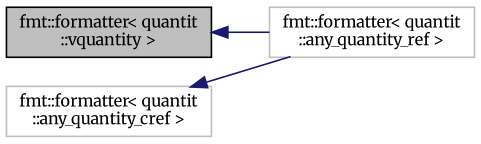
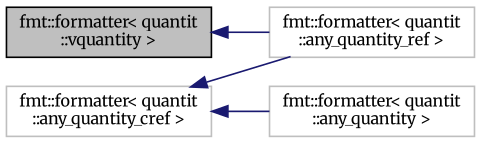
  digraph {
    fontname=Merriweather
    rankdir=LR
    node [color=grey75 fillcolor=white fontname=Merriweather fontsize=10 shape=record style=filled]
    edge [color=midnightblue dir=back fontname=Merriweather fontsize=10 labelfontname=Helvetica labelfontsize=10 style=solid]
    n1 [color=black fillcolor=grey75 fontcolor=black height=0.2 label="fmt::formatter\< quantit\l::vquantity \>" width=0.4]
    n2 [height=0.2 label="fmt::formatter\< quantit\l::any_quantity_ref \>" width=0.4]
    n3 [height=0.2 label="fmt::formatter\< quantit\l::any_quantity_cref \>" width=0.4]
+   n4 [height=0.2 label="fmt::formatter\< quantit\l::any_quantity \>" width=0.4]
    n1 -> n2
    n3 -> n2
+   n3 -> n4
  }
